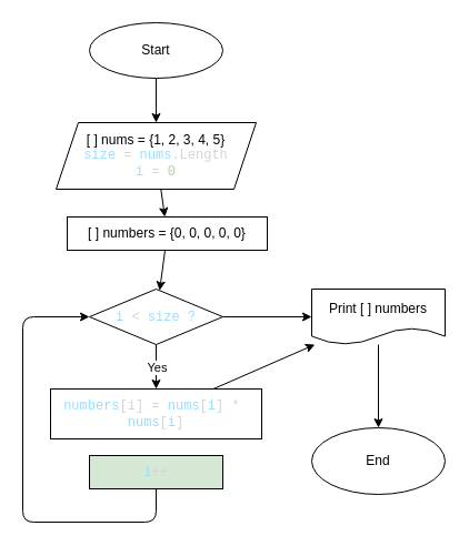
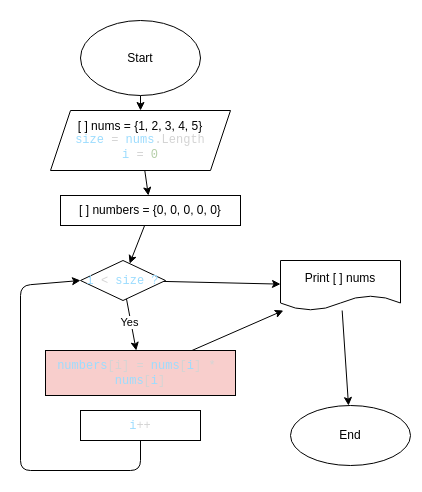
  <mxCell id="0" />
  <mxCell id="1" parent="0" />
  <mxCell id="2" value="" style="edgeStyle=none;html=1;" edge="1" parent="1" source="3" target="5"><mxGeometry relative="1" as="geometry" /></mxCell>
- <mxCell id="3" value="Start" style="ellipse;whiteSpace=wrap;html=1;" vertex="1" parent="1"><mxGeometry x="80" y="20" width="120" height="50" as="geometry" /></mxCell>
+ <mxCell id="3" value="Start" style="ellipse;whiteSpace=wrap;html=1;" vertex="1" parent="1"><mxGeometry x="80" y="20" width="120" height="75" as="geometry" /></mxCell>
  <mxCell id="4" value="" style="edgeStyle=none;html=1;" edge="1" parent="1" source="5" target="11"><mxGeometry relative="1" as="geometry" /></mxCell>
  <mxCell id="5" value="[ ] nums = {1, 2, 3, 4, 5}&lt;br&gt;&lt;div style=&quot;color: rgb(212 , 212 , 212) ; font-family: &amp;#34;menlo&amp;#34; , &amp;#34;monaco&amp;#34; , &amp;#34;courier new&amp;#34; , monospace&quot;&gt;&lt;span style=&quot;color: rgb(156 , 220 , 254)&quot;&gt;size&lt;/span&gt;&amp;nbsp;=&amp;nbsp;&lt;span style=&quot;color: rgb(156 , 220 , 254)&quot;&gt;nums&lt;/span&gt;.Length&lt;/div&gt;&lt;div style=&quot;color: rgb(212 , 212 , 212) ; font-family: &amp;#34;menlo&amp;#34; , &amp;#34;monaco&amp;#34; , &amp;#34;courier new&amp;#34; , monospace&quot;&gt;&lt;span style=&quot;color: rgb(156 , 220 , 254)&quot;&gt;i&lt;/span&gt;&amp;nbsp;=&amp;nbsp;&lt;span style=&quot;color: rgb(181 , 206 , 168)&quot;&gt;0&lt;/span&gt;&lt;/div&gt;" style="shape=parallelogram;perimeter=parallelogramPerimeter;whiteSpace=wrap;html=1;fixedSize=1;align=center;" vertex="1" parent="1"><mxGeometry x="50" y="110" width="180" height="60" as="geometry" /></mxCell>
  <mxCell id="6" value="" style="edgeStyle=none;html=1;" edge="1" parent="1" source="9" target="13"><mxGeometry relative="1" as="geometry" /></mxCell>
  <mxCell id="7" value="Yes" style="edgeLabel;html=1;align=center;verticalAlign=middle;resizable=0;points=[];" vertex="1" connectable="0" parent="6"><mxGeometry x="-0.473" y="-1" relative="1" as="geometry"><mxPoint x="1" y="9" as="offset" /></mxGeometry></mxCell>
  <mxCell id="8" value="" style="edgeStyle=none;html=1;" edge="1" parent="1" source="9" target="17"><mxGeometry relative="1" as="geometry" /></mxCell>
- <mxCell id="9" value="&lt;span style=&quot;font-family: &amp;#34;menlo&amp;#34; , &amp;#34;monaco&amp;#34; , &amp;#34;courier new&amp;#34; , monospace ; text-align: left ; color: rgb(156 , 220 , 254)&quot;&gt;i&lt;/span&gt;&lt;span style=&quot;color: rgb(212 , 212 , 212) ; font-family: &amp;#34;menlo&amp;#34; , &amp;#34;monaco&amp;#34; , &amp;#34;courier new&amp;#34; , monospace ; text-align: left&quot;&gt;&amp;nbsp;&lt;/span&gt;&lt;span style=&quot;color: rgb(212 , 212 , 212) ; font-family: &amp;#34;menlo&amp;#34; , &amp;#34;monaco&amp;#34; , &amp;#34;courier new&amp;#34; , monospace ; text-align: left&quot;&gt;&amp;lt;&lt;/span&gt;&lt;span style=&quot;color: rgb(212 , 212 , 212) ; font-family: &amp;#34;menlo&amp;#34; , &amp;#34;monaco&amp;#34; , &amp;#34;courier new&amp;#34; , monospace ; text-align: left&quot;&gt;&amp;nbsp;&lt;/span&gt;&lt;span style=&quot;font-family: &amp;#34;menlo&amp;#34; , &amp;#34;monaco&amp;#34; , &amp;#34;courier new&amp;#34; , monospace ; text-align: left ; color: rgb(156 , 220 , 254)&quot;&gt;size ?&lt;/span&gt;" style="rhombus;whiteSpace=wrap;html=1;" vertex="1" parent="1"><mxGeometry x="80" y="260" width="120" height="50" as="geometry" /></mxCell>
+ <mxCell id="9" value="&lt;span style=&quot;font-family: &amp;#34;menlo&amp;#34; , &amp;#34;monaco&amp;#34; , &amp;#34;courier new&amp;#34; , monospace ; text-align: left ; color: rgb(156 , 220 , 254)&quot;&gt;i&lt;/span&gt;&lt;span style=&quot;color: rgb(212 , 212 , 212) ; font-family: &amp;#34;menlo&amp;#34; , &amp;#34;monaco&amp;#34; , &amp;#34;courier new&amp;#34; , monospace ; text-align: left&quot;&gt;&amp;nbsp;&lt;/span&gt;&lt;span style=&quot;color: rgb(212 , 212 , 212) ; font-family: &amp;#34;menlo&amp;#34; , &amp;#34;monaco&amp;#34; , &amp;#34;courier new&amp;#34; , monospace ; text-align: left&quot;&gt;&amp;lt;&lt;/span&gt;&lt;span style=&quot;color: rgb(212 , 212 , 212) ; font-family: &amp;#34;menlo&amp;#34; , &amp;#34;monaco&amp;#34; , &amp;#34;courier new&amp;#34; , monospace ; text-align: left&quot;&gt;&amp;nbsp;&lt;/span&gt;&lt;span style=&quot;font-family: &amp;#34;menlo&amp;#34; , &amp;#34;monaco&amp;#34; , &amp;#34;courier new&amp;#34; , monospace ; text-align: left ; color: rgb(156 , 220 , 254)&quot;&gt;size ?&lt;/span&gt;" style="rhombus;whiteSpace=wrap;html=1;" vertex="1" parent="1"><mxGeometry x="80" y="260" width="85" height="40" as="geometry" /></mxCell>
  <mxCell id="10" value="" style="edgeStyle=none;html=1;" edge="1" parent="1" source="11" target="9"><mxGeometry relative="1" as="geometry" /></mxCell>
  <mxCell id="11" value="&lt;div style=&quot;font-family: &amp;#34;menlo&amp;#34; , &amp;#34;monaco&amp;#34; , &amp;#34;courier new&amp;#34; , monospace ; line-height: 18px&quot;&gt;&lt;span style=&quot;font-family: &amp;#34;helvetica&amp;#34;&quot;&gt;[ ] numbers = {0, 0, 0, 0, 0}&lt;/span&gt;&lt;br&gt;&lt;/div&gt;" style="whiteSpace=wrap;html=1;fillColor=none;" vertex="1" parent="1"><mxGeometry x="60" y="195" width="180" height="30" as="geometry" /></mxCell>
  <mxCell id="12" value="" style="edgeStyle=none;html=1;" edge="1" parent="1" source="13" target="17"><mxGeometry relative="1" as="geometry" /></mxCell>
- <mxCell id="13" value="&lt;div style=&quot;font-family: &amp;#34;menlo&amp;#34; , &amp;#34;monaco&amp;#34; , &amp;#34;courier new&amp;#34; , monospace ; text-align: left&quot;&gt;&lt;span style=&quot;color: rgb(212 , 212 , 212)&quot;&gt;&lt;span style=&quot;color: rgb(156 , 220 , 254)&quot;&gt;numbers&lt;/span&gt;[i&lt;/span&gt;&lt;font color=&quot;#d4d4d4&quot;&gt;]&amp;nbsp;=&amp;nbsp;&lt;/font&gt;&lt;span style=&quot;color: rgb(156 , 220 , 254)&quot;&gt;nums&lt;/span&gt;&lt;font color=&quot;#d4d4d4&quot;&gt;[&lt;/font&gt;&lt;span style=&quot;color: rgb(156 , 220 , 254)&quot;&gt;i&lt;/span&gt;&lt;font color=&quot;#d4d4d4&quot;&gt;] *&amp;nbsp;&lt;/font&gt;&lt;/div&gt;&lt;span style=&quot;font-family: &amp;#34;menlo&amp;#34; , &amp;#34;monaco&amp;#34; , &amp;#34;courier new&amp;#34; , monospace ; text-align: left ; color: rgb(156 , 220 , 254)&quot;&gt;nums&lt;/span&gt;&lt;span style=&quot;color: rgb(212 , 212 , 212) ; font-family: &amp;#34;menlo&amp;#34; , &amp;#34;monaco&amp;#34; , &amp;#34;courier new&amp;#34; , monospace ; text-align: left&quot;&gt;[&lt;/span&gt;&lt;span style=&quot;font-family: &amp;#34;menlo&amp;#34; , &amp;#34;monaco&amp;#34; , &amp;#34;courier new&amp;#34; , monospace ; text-align: left ; color: rgb(156 , 220 , 254)&quot;&gt;i&lt;/span&gt;&lt;span style=&quot;color: rgb(212 , 212 , 212) ; font-family: &amp;#34;menlo&amp;#34; , &amp;#34;monaco&amp;#34; , &amp;#34;courier new&amp;#34; , monospace ; text-align: left&quot;&gt;]&lt;/span&gt;" style="whiteSpace=wrap;html=1;" vertex="1" parent="1"><mxGeometry x="45" y="350" width="190" height="45" as="geometry" /></mxCell>
+ <mxCell id="13" value="&lt;div style=&quot;font-family: &amp;#34;menlo&amp;#34; , &amp;#34;monaco&amp;#34; , &amp;#34;courier new&amp;#34; , monospace ; text-align: left&quot;&gt;&lt;span style=&quot;color: rgb(212 , 212 , 212)&quot;&gt;&lt;span style=&quot;color: rgb(156 , 220 , 254)&quot;&gt;numbers&lt;/span&gt;[i&lt;/span&gt;&lt;font color=&quot;#d4d4d4&quot;&gt;]&amp;nbsp;=&amp;nbsp;&lt;/font&gt;&lt;span style=&quot;color: rgb(156 , 220 , 254)&quot;&gt;nums&lt;/span&gt;&lt;font color=&quot;#d4d4d4&quot;&gt;[&lt;/font&gt;&lt;span style=&quot;color: rgb(156 , 220 , 254)&quot;&gt;i&lt;/span&gt;&lt;font color=&quot;#d4d4d4&quot;&gt;] *&amp;nbsp;&lt;/font&gt;&lt;/div&gt;&lt;span style=&quot;font-family: &amp;#34;menlo&amp;#34; , &amp;#34;monaco&amp;#34; , &amp;#34;courier new&amp;#34; , monospace ; text-align: left ; color: rgb(156 , 220 , 254)&quot;&gt;nums&lt;/span&gt;&lt;span style=&quot;color: rgb(212 , 212 , 212) ; font-family: &amp;#34;menlo&amp;#34; , &amp;#34;monaco&amp;#34; , &amp;#34;courier new&amp;#34; , monospace ; text-align: left&quot;&gt;[&lt;/span&gt;&lt;span style=&quot;font-family: &amp;#34;menlo&amp;#34; , &amp;#34;monaco&amp;#34; , &amp;#34;courier new&amp;#34; , monospace ; text-align: left ; color: rgb(156 , 220 , 254)&quot;&gt;i&lt;/span&gt;&lt;span style=&quot;color: rgb(212 , 212 , 212) ; font-family: &amp;#34;menlo&amp;#34; , &amp;#34;monaco&amp;#34; , &amp;#34;courier new&amp;#34; , monospace ; text-align: left&quot;&gt;]&lt;/span&gt;" style="whiteSpace=wrap;html=1;fillColor=#f8cecc;" vertex="1" parent="1"><mxGeometry x="45" y="350" width="190" height="45" as="geometry" /></mxCell>
  <mxCell id="14" style="edgeStyle=none;html=1;exitX=0.5;exitY=1;exitDx=0;exitDy=0;entryX=0;entryY=0.5;entryDx=0;entryDy=0;" edge="1" parent="1" source="15" target="9"><mxGeometry relative="1" as="geometry"><Array as="points"><mxPoint x="140" y="470" /><mxPoint x="20" y="470" /><mxPoint x="20" y="285" /></Array></mxGeometry></mxCell>
- <mxCell id="15" value="&lt;span style=&quot;font-family: &amp;#34;menlo&amp;#34; , &amp;#34;monaco&amp;#34; , &amp;#34;courier new&amp;#34; , monospace ; text-align: left ; color: rgb(156 , 220 , 254)&quot;&gt;i&lt;/span&gt;&lt;span style=&quot;font-family: &amp;#34;menlo&amp;#34; , &amp;#34;monaco&amp;#34; , &amp;#34;courier new&amp;#34; , monospace ; text-align: left&quot;&gt;&lt;font color=&quot;#d4d4d4&quot;&gt;++&lt;/font&gt;&lt;/span&gt;" style="whiteSpace=wrap;html=1;fillColor=#d5e8d4;" vertex="1" parent="1"><mxGeometry x="80" y="410" width="120" height="30" as="geometry" /></mxCell>
+ <mxCell id="15" value="&lt;span style=&quot;font-family: &amp;#34;menlo&amp;#34; , &amp;#34;monaco&amp;#34; , &amp;#34;courier new&amp;#34; , monospace ; text-align: left ; color: rgb(156 , 220 , 254)&quot;&gt;i&lt;/span&gt;&lt;span style=&quot;font-family: &amp;#34;menlo&amp;#34; , &amp;#34;monaco&amp;#34; , &amp;#34;courier new&amp;#34; , monospace ; text-align: left&quot;&gt;&lt;font color=&quot;#d4d4d4&quot;&gt;++&lt;/font&gt;&lt;/span&gt;" style="whiteSpace=wrap;html=1;" vertex="1" parent="1"><mxGeometry x="80" y="410" width="120" height="30" as="geometry" /></mxCell>
  <mxCell id="16" value="" style="edgeStyle=none;html=1;" edge="1" parent="1" source="17" target="18"><mxGeometry relative="1" as="geometry" /></mxCell>
- <mxCell id="17" value="Print [ ] numbers" style="shape=document;whiteSpace=wrap;html=1;boundedLbl=1;align=center;" vertex="1" parent="1"><mxGeometry x="280" y="260" width="120" height="50" as="geometry" /></mxCell>
- <mxCell id="18" value="End" style="ellipse;whiteSpace=wrap;html=1;" vertex="1" parent="1"><mxGeometry x="280" y="385" width="120" height="60" as="geometry" /></mxCell>
+ <mxCell id="17" value="Print [ ] nums" style="shape=document;whiteSpace=wrap;html=1;boundedLbl=1;align=center;" vertex="1" parent="1"><mxGeometry x="280" y="260" width="120" height="50" as="geometry" /></mxCell>
+ <mxCell id="18" value="End" style="ellipse;whiteSpace=wrap;html=1;" vertex="1" parent="1"><mxGeometry x="290" y="405" width="120" height="60" as="geometry" /></mxCell>
